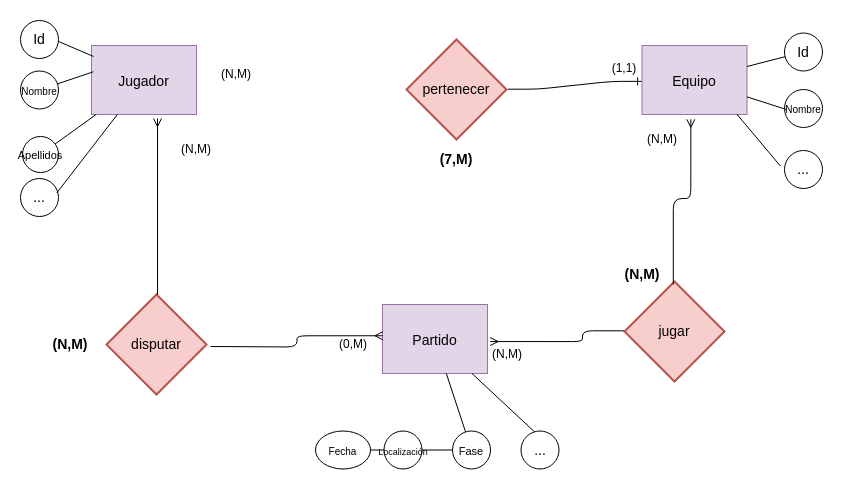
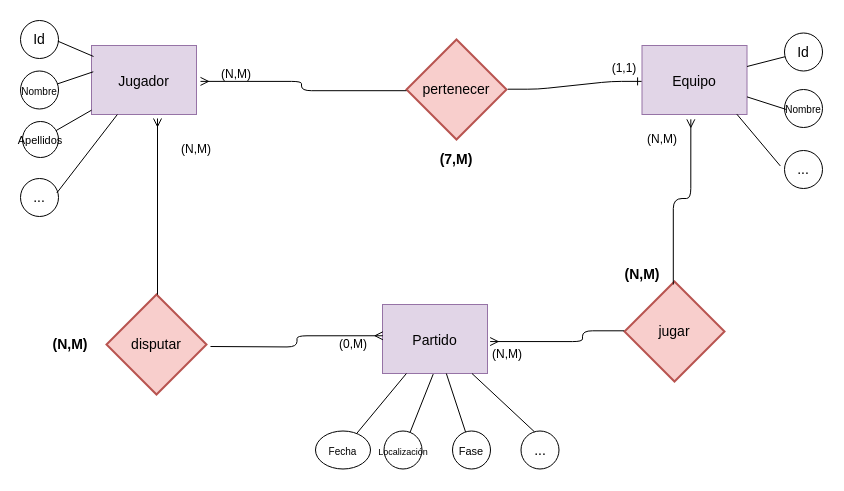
  <mxCell id="0" />
  <mxCell id="1" parent="0" />
  <mxCell id="2" value="Jugador" style="text;align=center;verticalAlign=middle;spacingLeft=4;spacingRight=4;strokeColor=#9673a6;fillColor=#e1d5e7;rotatable=0;points=[[0,0.5],[1,0.5]];portConstraint=eastwest;fontSize=14;" vertex="1" parent="1"><mxGeometry x="91" y="45" width="105" height="69" as="geometry" /></mxCell>
  <mxCell id="3" value="Equipo" style="text;align=center;verticalAlign=middle;spacingLeft=4;spacingRight=4;strokeColor=#9673a6;fillColor=#e1d5e7;rotatable=0;points=[[0,0.5],[1,0.5]];portConstraint=eastwest;fontSize=14;" vertex="1" parent="1"><mxGeometry x="641.5" y="45" width="105" height="69" as="geometry" /></mxCell>
  <mxCell id="4" value="Partido" style="text;align=center;verticalAlign=middle;spacingLeft=4;spacingRight=4;strokeColor=#9673a6;fillColor=#e1d5e7;rotatable=0;points=[[0,0.5],[1,0.5]];portConstraint=eastwest;fontSize=14;" vertex="1" parent="1"><mxGeometry x="382" y="304" width="105" height="69" as="geometry" /></mxCell>
  <mxCell id="5" value="disputar" style="shape=rhombus;strokeWidth=2;fontSize=17;perimeter=rhombusPerimeter;whiteSpace=wrap;html=1;align=center;fontSize=14;fillColor=#f8cecc;strokeColor=#b85450;" vertex="1" parent="1"><mxGeometry x="106" y="294" width="100" height="100" as="geometry" /></mxCell>
  <mxCell id="6" value="pertenecer" style="shape=rhombus;strokeWidth=2;fontSize=17;perimeter=rhombusPerimeter;whiteSpace=wrap;html=1;align=center;fontSize=14;fillColor=#f8cecc;strokeColor=#b85450;" vertex="1" parent="1"><mxGeometry x="406" y="39" width="100" height="100" as="geometry" /></mxCell>
  <mxCell id="7" value="jugar" style="shape=rhombus;strokeWidth=2;fontSize=17;perimeter=rhombusPerimeter;whiteSpace=wrap;html=1;align=center;fontSize=14;fillColor=#f8cecc;strokeColor=#b85450;" vertex="1" parent="1"><mxGeometry x="624" y="281" width="100" height="100" as="geometry" /></mxCell>
  <mxCell id="8" value="" style="edgeStyle=orthogonalEdgeStyle;fontSize=12;html=1;endArrow=ERmany;strokeColor=#000000;exitX=0.513;exitY=0.002;exitDx=0;exitDy=0;exitPerimeter=0;" edge="1" parent="1" source="5"><mxGeometry width="100" height="100" relative="1" as="geometry"><mxPoint x="106" y="514" as="sourcePoint" /><mxPoint x="157" y="118" as="targetPoint" /><Array as="points"><mxPoint x="157" y="118" /></Array></mxGeometry></mxCell>
  <mxCell id="9" value="" style="edgeStyle=orthogonalEdgeStyle;fontSize=12;html=1;endArrow=ERmany;strokeColor=#000000;entryX=0.004;entryY=0.453;entryDx=0;entryDy=0;entryPerimeter=0;" edge="1" parent="1" target="4"><mxGeometry width="100" height="100" relative="1" as="geometry"><mxPoint x="210" y="346" as="sourcePoint" /><mxPoint x="346" y="364" as="targetPoint" /></mxGeometry></mxCell>
  <mxCell id="10" value="" style="edgeStyle=entityRelationEdgeStyle;fontSize=12;html=1;endArrow=ERone;endFill=1;strokeColor=#000000;entryX=-0.004;entryY=0.52;entryDx=0;entryDy=0;entryPerimeter=0;exitX=1.013;exitY=0.497;exitDx=0;exitDy=0;exitPerimeter=0;" edge="1" parent="1" source="6" target="3"><mxGeometry width="100" height="100" relative="1" as="geometry"><mxPoint x="546" y="164" as="sourcePoint" /><mxPoint x="646" y="64" as="targetPoint" /></mxGeometry></mxCell>
+ <mxCell id="11" value="" style="edgeStyle=orthogonalEdgeStyle;fontSize=12;html=1;endArrow=ERmany;strokeColor=#000000;entryX=1.038;entryY=0.52;entryDx=0;entryDy=0;entryPerimeter=0;exitX=0;exitY=0.512;exitDx=0;exitDy=0;exitPerimeter=0;" edge="1" parent="1" source="6" target="2"><mxGeometry width="100" height="100" relative="1" as="geometry"><mxPoint x="286" y="214" as="sourcePoint" /><mxPoint x="386" y="114" as="targetPoint" /><Array as="points" /></mxGeometry></mxCell>
  <mxCell id="12" value="" style="edgeStyle=orthogonalEdgeStyle;fontSize=12;html=1;endArrow=ERmany;strokeColor=#000000;entryX=0.465;entryY=1.07;entryDx=0;entryDy=0;entryPerimeter=0;exitX=0.488;exitY=0.03;exitDx=0;exitDy=0;exitPerimeter=0;" edge="1" parent="1" source="7" target="3"><mxGeometry width="100" height="100" relative="1" as="geometry"><mxPoint x="673" y="278" as="sourcePoint" /><mxPoint x="636" y="144" as="targetPoint" /><Array as="points"><mxPoint x="673" y="198" /><mxPoint x="690" y="198" /></Array></mxGeometry></mxCell>
  <mxCell id="13" value="" style="edgeStyle=orthogonalEdgeStyle;fontSize=12;html=1;endArrow=ERmany;strokeColor=#000000;entryX=1.025;entryY=0.537;entryDx=0;entryDy=0;entryPerimeter=0;exitX=-0.003;exitY=0.493;exitDx=0;exitDy=0;exitPerimeter=0;" edge="1" parent="1" source="7" target="4"><mxGeometry width="100" height="100" relative="1" as="geometry"><mxPoint x="526" y="274" as="sourcePoint" /><mxPoint x="626" y="174" as="targetPoint" /><Array as="points"><mxPoint x="623" y="331" /><mxPoint x="582" y="331" /><mxPoint x="582" y="341" /></Array></mxGeometry></mxCell>
  <mxCell id="14" value="(N,M)" style="text;html=1;strokeColor=none;fillColor=none;align=center;verticalAlign=middle;whiteSpace=wrap;rounded=0;" vertex="1" parent="1"><mxGeometry x="176" y="139" width="40" height="20" as="geometry" /></mxCell>
  <mxCell id="15" value="(0,M)" style="text;html=1;strokeColor=none;fillColor=none;align=center;verticalAlign=middle;whiteSpace=wrap;rounded=0;" vertex="1" parent="1"><mxGeometry x="333" y="334" width="40" height="20" as="geometry" /></mxCell>
  <mxCell id="16" value="(N,M)" style="text;html=1;strokeColor=none;fillColor=none;align=center;verticalAlign=middle;whiteSpace=wrap;rounded=0;" vertex="1" parent="1"><mxGeometry x="487" y="344" width="40" height="20" as="geometry" /></mxCell>
  <mxCell id="17" value="(N,M)" style="text;html=1;strokeColor=none;fillColor=none;align=center;verticalAlign=middle;whiteSpace=wrap;rounded=0;" vertex="1" parent="1"><mxGeometry x="641.5" y="129" width="40" height="20" as="geometry" /></mxCell>
  <mxCell id="18" value="(N,M)" style="text;html=1;strokeColor=none;fillColor=none;align=center;verticalAlign=middle;whiteSpace=wrap;rounded=0;" vertex="1" parent="1"><mxGeometry x="216" y="64" width="40" height="20" as="geometry" /></mxCell>
  <mxCell id="19" value="(1,1)" style="text;html=1;strokeColor=none;fillColor=none;align=center;verticalAlign=middle;whiteSpace=wrap;rounded=0;" vertex="1" parent="1"><mxGeometry x="604" y="58" width="40" height="20" as="geometry" /></mxCell>
  <mxCell id="20" value="(7,M)" style="text;html=1;strokeColor=none;fillColor=none;align=center;verticalAlign=middle;whiteSpace=wrap;rounded=0;fontSize=14;fontStyle=1" vertex="1" parent="1"><mxGeometry x="436" y="149" width="40" height="20" as="geometry" /></mxCell>
  <mxCell id="21" value="(N,M)" style="text;html=1;strokeColor=none;fillColor=none;align=center;verticalAlign=middle;whiteSpace=wrap;rounded=0;fontSize=14;fontStyle=1" vertex="1" parent="1"><mxGeometry x="49.5" y="334" width="40" height="20" as="geometry" /></mxCell>
  <mxCell id="22" value="(N,M)" style="text;html=1;strokeColor=none;fillColor=none;align=center;verticalAlign=middle;whiteSpace=wrap;rounded=0;fontSize=14;fontStyle=1" vertex="1" parent="1"><mxGeometry x="621.5" y="264" width="40" height="20" as="geometry" /></mxCell>
  <mxCell id="23" value="&lt;font style=&quot;font-size: 10px&quot;&gt;Nombre&lt;/font&gt;" style="ellipse;whiteSpace=wrap;html=1;aspect=fixed;fontSize=14;" vertex="1" parent="1"><mxGeometry x="20" y="70.5" width="38" height="38" as="geometry" /></mxCell>
- <mxCell id="24" value="&lt;font style=&quot;font-size: 11px&quot;&gt;Apellidos&lt;/font&gt;" style="ellipse;whiteSpace=wrap;html=1;aspect=fixed;fontSize=14;" vertex="1" parent="1"><mxGeometry x="22" y="136" width="36" height="36" as="geometry" /></mxCell>
+ <mxCell id="24" value="&lt;font style=&quot;font-size: 11px&quot;&gt;Apellidos&lt;/font&gt;" style="ellipse;whiteSpace=wrap;html=1;aspect=fixed;fontSize=14;" vertex="1" parent="1"><mxGeometry x="22" y="121" width="36" height="36" as="geometry" /></mxCell>
  <mxCell id="25" value="Id" style="ellipse;whiteSpace=wrap;html=1;aspect=fixed;fontSize=14;" vertex="1" parent="1"><mxGeometry x="20" y="20" width="38" height="38" as="geometry" /></mxCell>
  <mxCell id="26" value="Id" style="ellipse;whiteSpace=wrap;html=1;aspect=fixed;fontSize=14;" vertex="1" parent="1"><mxGeometry x="784" y="32.5" width="38" height="38" as="geometry" /></mxCell>
  <mxCell id="27" value="&lt;font style=&quot;font-size: 10px&quot;&gt;Nombre&lt;/font&gt;" style="ellipse;whiteSpace=wrap;html=1;aspect=fixed;fontSize=14;" vertex="1" parent="1"><mxGeometry x="784" y="89" width="38" height="38" as="geometry" /></mxCell>
  <mxCell id="28" value="&lt;font style=&quot;font-size: 10px&quot;&gt;Fecha&lt;/font&gt;" style="ellipse;whiteSpace=wrap;html=1;aspect=fixed;fontSize=14;" vertex="1" parent="1"><mxGeometry x="315" y="430.5" width="55" height="38" as="geometry" /></mxCell>
  <mxCell id="29" value="&lt;font style=&quot;font-size: 9px&quot;&gt;Localización&lt;/font&gt;" style="ellipse;whiteSpace=wrap;html=1;aspect=fixed;fontSize=14;" vertex="1" parent="1"><mxGeometry x="383.5" y="430.5" width="38" height="38" as="geometry" /></mxCell>
  <mxCell id="30" value="&lt;font style=&quot;font-size: 11px&quot;&gt;Fase&lt;/font&gt;" style="ellipse;whiteSpace=wrap;html=1;aspect=fixed;fontSize=14;" vertex="1" parent="1"><mxGeometry x="452" y="430.5" width="38" height="38" as="geometry" /></mxCell>
  <mxCell id="31" value="..." style="ellipse;whiteSpace=wrap;html=1;aspect=fixed;fontSize=14;" vertex="1" parent="1"><mxGeometry x="20" y="178" width="38" height="38" as="geometry" /></mxCell>
  <mxCell id="32" value="..." style="ellipse;whiteSpace=wrap;html=1;aspect=fixed;fontSize=14;" vertex="1" parent="1"><mxGeometry x="520.5" y="430.5" width="38" height="38" as="geometry" /></mxCell>
  <mxCell id="33" value="..." style="ellipse;whiteSpace=wrap;html=1;aspect=fixed;fontSize=14;" vertex="1" parent="1"><mxGeometry x="784" y="150" width="38" height="38" as="geometry" /></mxCell>
  <mxCell id="34" value="" style="endArrow=none;html=1;strokeColor=#000000;fontSize=14;entryX=0.986;entryY=0.545;entryDx=0;entryDy=0;entryPerimeter=0;exitX=0.019;exitY=0.159;exitDx=0;exitDy=0;exitPerimeter=0;" edge="1" parent="1" source="2" target="25"><mxGeometry width="50" height="50" relative="1" as="geometry"><mxPoint x="274" y="229" as="sourcePoint" /><mxPoint x="324" y="179" as="targetPoint" /></mxGeometry></mxCell>
  <mxCell id="35" value="" style="endArrow=none;html=1;strokeColor=#000000;fontSize=14;exitX=0.017;exitY=0.381;exitDx=0;exitDy=0;exitPerimeter=0;" edge="1" parent="1" source="2" target="23"><mxGeometry width="50" height="50" relative="1" as="geometry"><mxPoint x="71" y="294" as="sourcePoint" /><mxPoint x="121" y="244" as="targetPoint" /></mxGeometry></mxCell>
  <mxCell id="36" value="" style="endArrow=none;html=1;strokeColor=#000000;fontSize=14;" edge="1" parent="1" source="2" target="24"><mxGeometry width="50" height="50" relative="1" as="geometry"><mxPoint x="287" y="243" as="sourcePoint" /><mxPoint x="337" y="193" as="targetPoint" /></mxGeometry></mxCell>
  <mxCell id="37" value="" style="endArrow=none;html=1;strokeColor=#000000;fontSize=14;entryX=0.955;entryY=0.381;entryDx=0;entryDy=0;entryPerimeter=0;" edge="1" parent="1" source="2" target="31"><mxGeometry width="50" height="50" relative="1" as="geometry"><mxPoint x="307" y="235" as="sourcePoint" /><mxPoint x="357" y="185" as="targetPoint" /></mxGeometry></mxCell>
  <mxCell id="38" value="" style="endArrow=none;html=1;strokeColor=#000000;fontSize=14;" edge="1" parent="1" source="3" target="26"><mxGeometry width="50" height="50" relative="1" as="geometry"><mxPoint x="331" y="225" as="sourcePoint" /><mxPoint x="381" y="175" as="targetPoint" /></mxGeometry></mxCell>
  <mxCell id="39" value="" style="endArrow=none;html=1;strokeColor=#000000;fontSize=14;entryX=0.045;entryY=0.525;entryDx=0;entryDy=0;entryPerimeter=0;" edge="1" parent="1" source="3" target="27"><mxGeometry width="50" height="50" relative="1" as="geometry"><mxPoint x="731" y="289" as="sourcePoint" /><mxPoint x="781" y="239" as="targetPoint" /></mxGeometry></mxCell>
  <mxCell id="40" value="" style="endArrow=none;html=1;strokeColor=#000000;fontSize=14;entryX=-0.11;entryY=0.406;entryDx=0;entryDy=0;entryPerimeter=0;exitX=0.903;exitY=0.995;exitDx=0;exitDy=0;exitPerimeter=0;" edge="1" parent="1" source="3" target="33"><mxGeometry width="50" height="50" relative="1" as="geometry"><mxPoint x="754" y="293" as="sourcePoint" /><mxPoint x="804" y="243" as="targetPoint" /></mxGeometry></mxCell>
- <mxCell id="41" value="" style="endArrow=none;html=1;strokeColor=#000000;fontSize=14;" edge="1" parent="1" source="28" target="29"><mxGeometry width="50" height="50" relative="1" as="geometry"><mxPoint x="189" y="475" as="sourcePoint" /><mxPoint x="239" y="425" as="targetPoint" /></mxGeometry></mxCell>
- <mxCell id="42" value="" style="endArrow=none;html=1;strokeColor=#000000;fontSize=14;" edge="1" parent="1" source="29" target="30"><mxGeometry width="50" height="50" relative="1" as="geometry"><mxPoint x="670" y="481" as="sourcePoint" /><mxPoint x="720" y="431" as="targetPoint" /></mxGeometry></mxCell>
+ <mxCell id="41" value="" style="endArrow=none;html=1;strokeColor=#000000;fontSize=14;" edge="1" parent="1" source="28" target="4"><mxGeometry width="50" height="50" relative="1" as="geometry"><mxPoint x="189" y="475" as="sourcePoint" /><mxPoint x="239" y="425" as="targetPoint" /></mxGeometry></mxCell>
+ <mxCell id="42" value="" style="endArrow=none;html=1;strokeColor=#000000;fontSize=14;entryX=0.483;entryY=1.009;entryDx=0;entryDy=0;entryPerimeter=0;" edge="1" parent="1" source="29" target="4"><mxGeometry width="50" height="50" relative="1" as="geometry"><mxPoint x="670" y="481" as="sourcePoint" /><mxPoint x="720" y="431" as="targetPoint" /></mxGeometry></mxCell>
  <mxCell id="43" value="" style="endArrow=none;html=1;strokeColor=#000000;fontSize=14;" edge="1" parent="1" source="30" target="4"><mxGeometry width="50" height="50" relative="1" as="geometry"><mxPoint x="770" y="472" as="sourcePoint" /><mxPoint x="820" y="422" as="targetPoint" /></mxGeometry></mxCell>
  <mxCell id="44" value="" style="endArrow=none;html=1;strokeColor=#000000;fontSize=14;exitX=0.354;exitY=0.021;exitDx=0;exitDy=0;exitPerimeter=0;" edge="1" parent="1" source="32" target="4"><mxGeometry width="50" height="50" relative="1" as="geometry"><mxPoint x="730" y="457" as="sourcePoint" /><mxPoint x="780" y="407" as="targetPoint" /></mxGeometry></mxCell>
